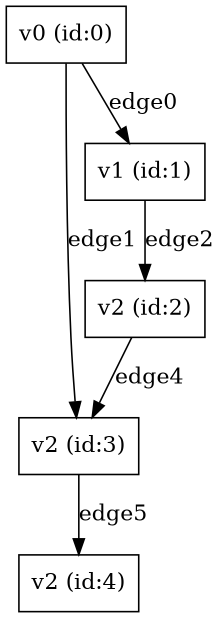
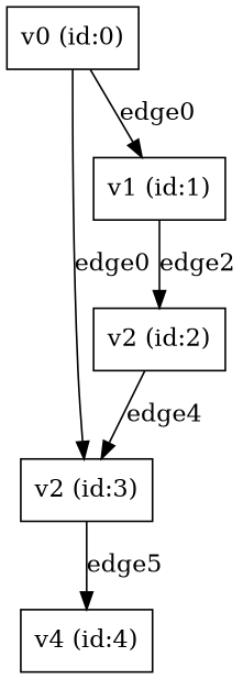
  digraph {
    concentrate=false
    fontname="DejaVu Serif"
    root="v4 (id:4)"
    splines=true
    node [fixedsize=false fontname="DejaVu Serif" shape=box]
    edge [fontname="DejaVu Serif"]
-   "v4 (id:4)" [height=0.5 width=0.88889 label="v2 (id:4)"]
+   "v4 (id:4)" [height=0.5 width=0.88889]
    n2 [height=0.5 label="v2 (id:3)" width=0.88889]
    "v2 (id:2)" [height=0.5 width=0.88889]
    "v1 (id:1)" [height=0.5 width=0.88889]
    "v0 (id:0)" [height=0.5 width=0.88889]
    n2 -> "v4 (id:4)" [label=edge5]
    "v2 (id:2)" -> n2 [label=edge4]
    "v1 (id:1)" -> "v2 (id:2)" [label=edge2]
-   "v0 (id:0)" -> n2 [label=edge1]
+   "v0 (id:0)" -> n2 [label=edge0]
    "v0 (id:0)" -> "v1 (id:1)" [label=edge0]
  }
